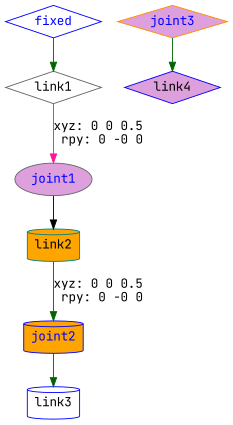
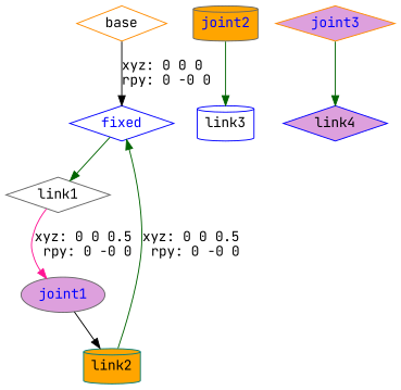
  digraph {
    fontname="JetBrains Mono"
    node [color=blue fillcolor=white fontname="JetBrains Mono" shape=diamond style=filled]
    edge [color=darkgreen fontname="JetBrains Mono"]
+   n1 [color=darkorange label=base]
    fixed [fontcolor=blue]
    n3 [color=gray40 label=link1]
    joint1 [color=gray40 fillcolor=plum fontcolor=blue shape=ellipse]
    n5 [color=teal fillcolor=orange label=link2 shape=cylinder]
-   joint2 [fillcolor=orange fontcolor=blue shape=cylinder]
+   joint2 [color=gray40 fillcolor=orange fontcolor=blue shape=cylinder]
    n7 [label=link3 shape=cylinder]
    joint3 [color=darkorange fillcolor=plum fontcolor=blue]
    n9 [fillcolor=plum label=link4]
+   n1 -> fixed [color=black label="xyz: 0 0 0 \nrpy: 0 -0 0"]
    fixed -> n3
    n3 -> joint1 [color=deeppink label="xyz: 0 0 0.5 \nrpy: 0 -0 0"]
    joint1 -> n5 [color=black]
-   n5 -> joint2 [label="xyz: 0 0 0.5 \nrpy: 0 -0 0"]
+   n5 -> fixed [label="xyz: 0 0 0.5 \nrpy: 0 -0 0"]
    joint2 -> n7
    joint3 -> n9
  }
